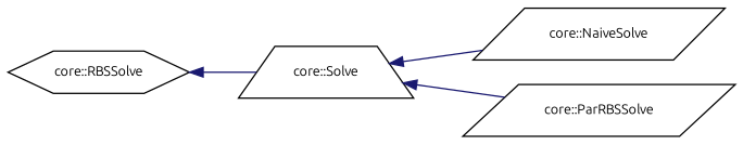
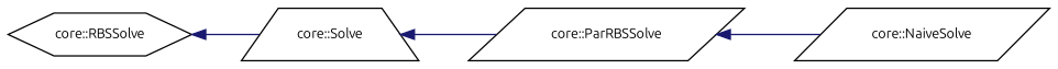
  digraph {
    fontname=Ubuntu
    rankdir=LR
    node [color=black fillcolor=white fontname=Ubuntu fontsize=10 shape=parallelogram style=filled]
    edge [color=midnightblue dir=back fontname=Ubuntu fontsize=10 labelfontname=Helvetica labelfontsize=10 style=solid]
    n1 [height=0.2 label="core::Solve" shape=trapezium width=0.4]
    n2 [height=0.2 label="core::NaiveSolve" width=0.4]
    n3 [height=0.2 label="core::ParRBSSolve" width=0.4]
    n4 [height=0.2 label="core::RBSSolve" shape=hexagon width=0.4]
-   n1 -> n2
+   n3 -> n2
    n1 -> n3
    n4 -> n1
  }
